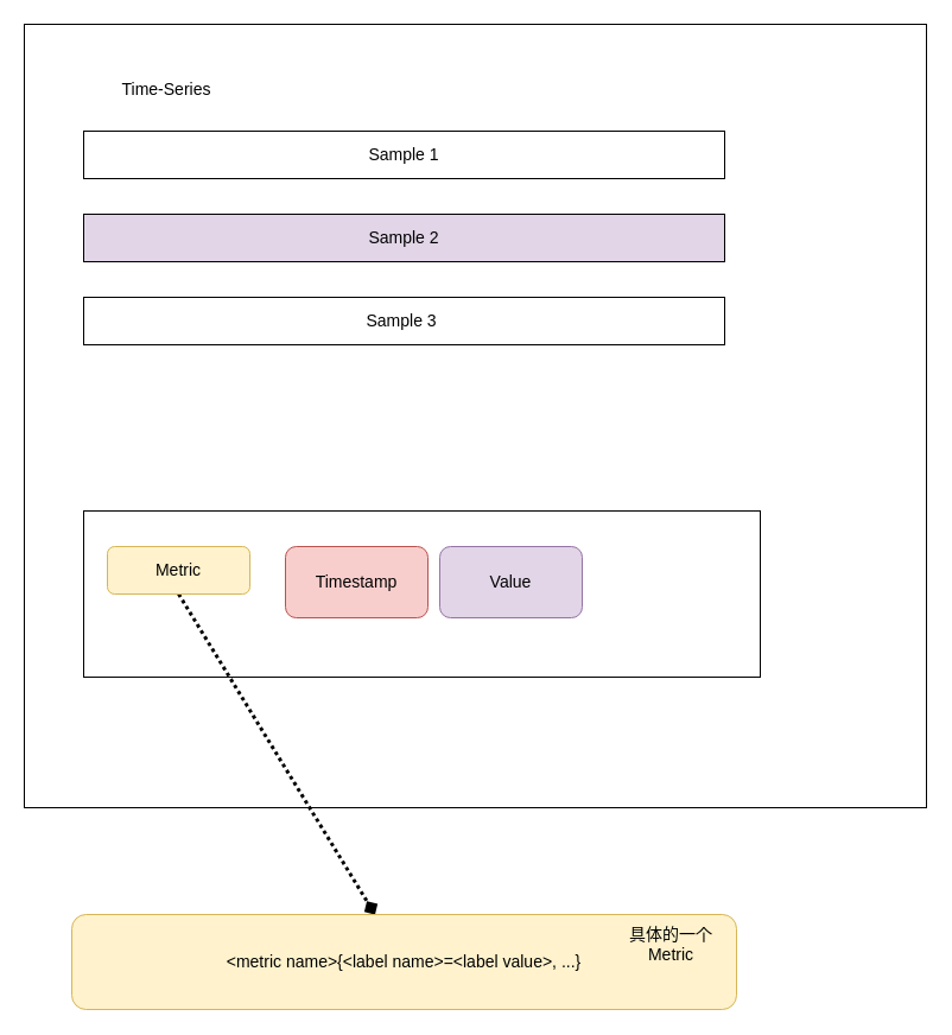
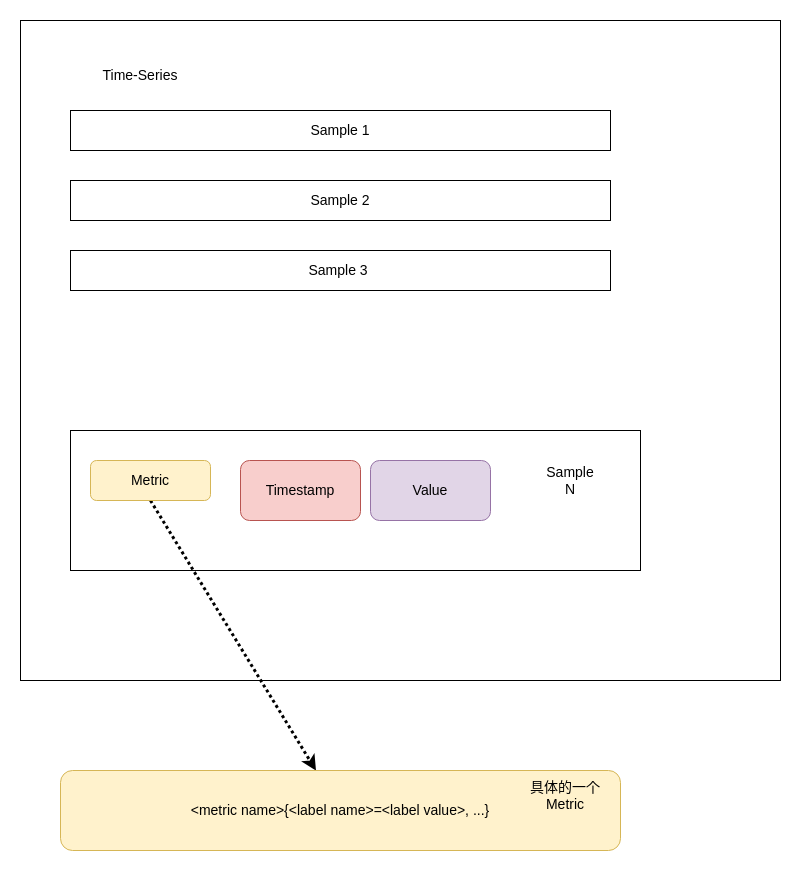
  <mxCell id="0" />
  <mxCell id="1" parent="0" />
  <mxCell id="2" value="" style="rounded=0;whiteSpace=wrap;html=1;fontSize=14;" vertex="1" parent="1"><mxGeometry x="20" y="20" width="760" height="660" as="geometry" /></mxCell>
  <mxCell id="3" value="Time-Series" style="text;html=1;strokeColor=none;fillColor=none;align=center;verticalAlign=middle;whiteSpace=wrap;rounded=0;fontSize=14;" vertex="1" parent="1"><mxGeometry x="50" y="60" width="180" height="30" as="geometry" /></mxCell>
  <mxCell id="4" value="Sample 1" style="rounded=0;whiteSpace=wrap;html=1;fontSize=14;" vertex="1" parent="1"><mxGeometry x="70" y="110" width="540" height="40" as="geometry" /></mxCell>
- <mxCell id="5" value="Sample 2" style="rounded=0;whiteSpace=wrap;html=1;fontSize=14;fillColor=#e1d5e7;" vertex="1" parent="1"><mxGeometry x="70" y="180" width="540" height="40" as="geometry" /></mxCell>
+ <mxCell id="5" value="Sample 2" style="rounded=0;whiteSpace=wrap;html=1;fontSize=14;" vertex="1" parent="1"><mxGeometry x="70" y="180" width="540" height="40" as="geometry" /></mxCell>
  <mxCell id="6" value="Sample 3&amp;nbsp;" style="rounded=0;whiteSpace=wrap;html=1;fontSize=14;" vertex="1" parent="1"><mxGeometry x="70" y="250" width="540" height="40" as="geometry" /></mxCell>
  <mxCell id="7" value="" style="rounded=0;whiteSpace=wrap;html=1;fontSize=14;" vertex="1" parent="1"><mxGeometry x="70" y="430" width="570" height="140" as="geometry" /></mxCell>
- <mxCell id="8" style="rounded=0;orthogonalLoop=1;jettySize=auto;html=1;exitX=0.5;exitY=1;exitDx=0;exitDy=0;strokeWidth=3;dashed=1;dashPattern=1 1;fontSize=14;endArrow=diamond;" edge="1" parent="1" source="9" target="13"><mxGeometry relative="1" as="geometry" /></mxCell>
+ <mxCell id="8" style="rounded=0;orthogonalLoop=1;jettySize=auto;html=1;exitX=0.5;exitY=1;exitDx=0;exitDy=0;strokeWidth=3;dashed=1;dashPattern=1 1;fontSize=14;" edge="1" parent="1" source="9" target="13"><mxGeometry relative="1" as="geometry" /></mxCell>
  <mxCell id="9" value="Metric" style="rounded=1;whiteSpace=wrap;html=1;fillColor=#fff2cc;strokeColor=#d6b656;fontSize=14;" vertex="1" parent="1"><mxGeometry x="90" y="460" width="120" height="40" as="geometry" /></mxCell>
  <mxCell id="10" value="Timestamp" style="rounded=1;whiteSpace=wrap;html=1;fillColor=#f8cecc;strokeColor=#b85450;fontSize=14;" vertex="1" parent="1"><mxGeometry x="240" y="460" width="120" height="60" as="geometry" /></mxCell>
  <mxCell id="11" value="Value" style="rounded=1;whiteSpace=wrap;html=1;fillColor=#e1d5e7;strokeColor=#9673a6;fontSize=14;" vertex="1" parent="1"><mxGeometry x="370" y="460" width="120" height="60" as="geometry" /></mxCell>
+ <mxCell id="12" value="Sample N" style="text;html=1;strokeColor=none;fillColor=none;align=center;verticalAlign=middle;whiteSpace=wrap;rounded=0;fontSize=14;" vertex="1" parent="1"><mxGeometry x="540" y="465" width="60" height="30" as="geometry" /></mxCell>
  <mxCell id="13" value="&amp;lt;metric name&amp;gt;{&amp;lt;label name&amp;gt;=&amp;lt;label value&amp;gt;, ...}" style="rounded=1;whiteSpace=wrap;html=1;fontSize=14;fillColor=#fff2cc;strokeColor=#d6b656;" vertex="1" parent="1"><mxGeometry x="60" y="770" width="560" height="80" as="geometry" /></mxCell>
  <mxCell id="14" value="具体的一个Metric" style="text;html=1;strokeColor=none;fillColor=none;align=center;verticalAlign=middle;whiteSpace=wrap;rounded=0;fontSize=14;" vertex="1" parent="1"><mxGeometry x="510" y="780" width="110" height="30" as="geometry" /></mxCell>
